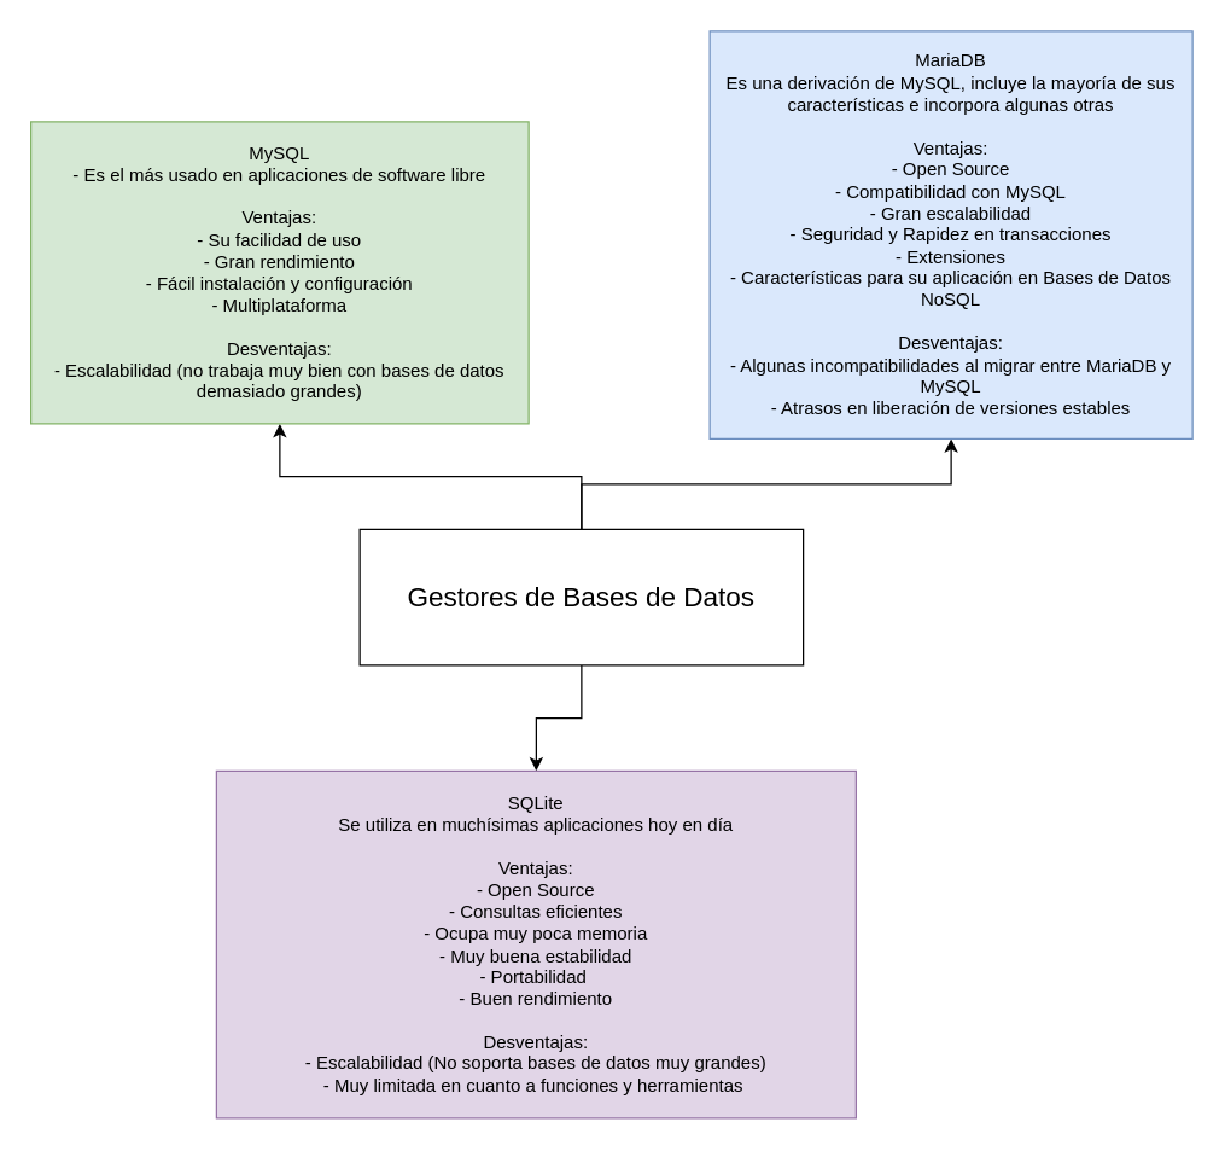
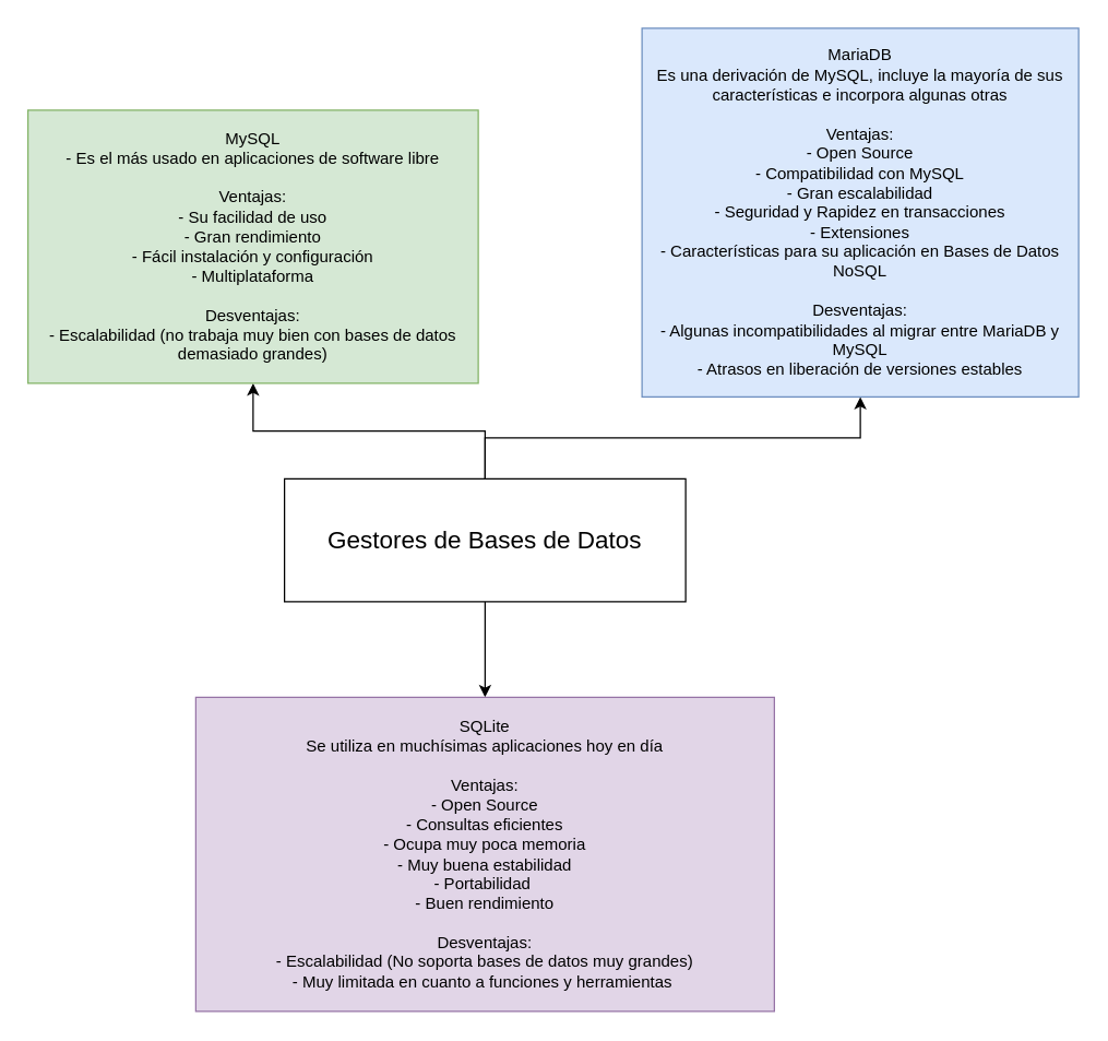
  <mxCell id="0" />
  <mxCell id="1" parent="0" />
  <mxCell id="2" value="" style="edgeStyle=orthogonalEdgeStyle;rounded=0;orthogonalLoop=1;jettySize=auto;html=1;" edge="1" parent="1" source="5" target="6"><mxGeometry relative="1" as="geometry" /></mxCell>
  <mxCell id="3" value="" style="edgeStyle=orthogonalEdgeStyle;rounded=0;orthogonalLoop=1;jettySize=auto;html=1;" edge="1" parent="1" source="5" target="7"><mxGeometry relative="1" as="geometry" /></mxCell>
  <mxCell id="4" value="" style="edgeStyle=orthogonalEdgeStyle;rounded=0;orthogonalLoop=1;jettySize=auto;html=1;" edge="1" parent="1" source="5" target="8"><mxGeometry relative="1" as="geometry" /></mxCell>
- <mxCell id="5" value="&lt;font style=&quot;font-size: 18px;&quot;&gt;Gestores de Bases de Datos&lt;/font&gt;" style="rounded=0;whiteSpace=wrap;html=1;" vertex="1" parent="1"><mxGeometry x="238" y="350" width="294" height="90" as="geometry" /></mxCell>
+ <mxCell id="5" value="&lt;font style=&quot;font-size: 18px;&quot;&gt;Gestores de Bases de Datos&lt;/font&gt;" style="rounded=0;whiteSpace=wrap;html=1;" vertex="1" parent="1"><mxGeometry x="208" y="350" width="294" height="90" as="geometry" /></mxCell>
  <mxCell id="6" value="MySQL&lt;br&gt;- Es el más usado en aplicaciones de software libre&lt;br&gt;&lt;br&gt;Ventajas:&lt;br&gt;- Su facilidad de uso&lt;br&gt;- Gran rendimiento&lt;br&gt;- Fácil instalación y configuración&lt;br&gt;- Multiplataforma&lt;br&gt;&lt;br&gt;Desventajas:&lt;br&gt;- Escalabilidad (no trabaja muy bien con bases de datos demasiado grandes)" style="rounded=0;whiteSpace=wrap;html=1;fillColor=#d5e8d4;strokeColor=#82b366;" vertex="1" parent="1"><mxGeometry x="20" y="80" width="330" height="200" as="geometry" /></mxCell>
  <mxCell id="7" value="MariaDB&lt;br&gt;Es una derivación de MySQL, incluye la mayoría de sus características e incorpora algunas otras&lt;br&gt;&lt;br&gt;Ventajas:&lt;br&gt;- Open Source&lt;br&gt;- Compatibilidad con MySQL&lt;br&gt;- Gran escalabilidad&lt;br&gt;- Seguridad y Rapidez en transacciones&lt;br&gt;- Extensiones&lt;br&gt;- Características para su aplicación en Bases de Datos NoSQL&lt;br&gt;&lt;br&gt;Desventajas:&lt;br&gt;- Algunas incompatibilidades al migrar entre MariaDB y MySQL&lt;br&gt;- Atrasos en liberación de versiones estables" style="rounded=0;whiteSpace=wrap;html=1;fillColor=#dae8fc;strokeColor=#6c8ebf;" vertex="1" parent="1"><mxGeometry x="470" y="20" width="320" height="270" as="geometry" /></mxCell>
  <mxCell id="8" value="SQLite&lt;br&gt;Se utiliza en muchísimas aplicaciones hoy en día&lt;br&gt;&lt;br&gt;Ventajas:&lt;br&gt;- Open Source&lt;br&gt;- Consultas eficientes&lt;br&gt;- Ocupa muy poca memoria&lt;br&gt;- Muy buena estabilidad&lt;br&gt;- Portabilidad&amp;nbsp;&lt;br&gt;- Buen rendimiento&lt;br&gt;&lt;br&gt;Desventajas:&lt;br&gt;- Escalabilidad (No soporta bases de datos muy grandes)&lt;br&gt;- Muy limitada en cuanto a funciones y herramientas&amp;nbsp;" style="rounded=0;whiteSpace=wrap;html=1;fillColor=#e1d5e7;strokeColor=#9673a6;" vertex="1" parent="1"><mxGeometry x="143" y="510" width="424" height="230" as="geometry" /></mxCell>
